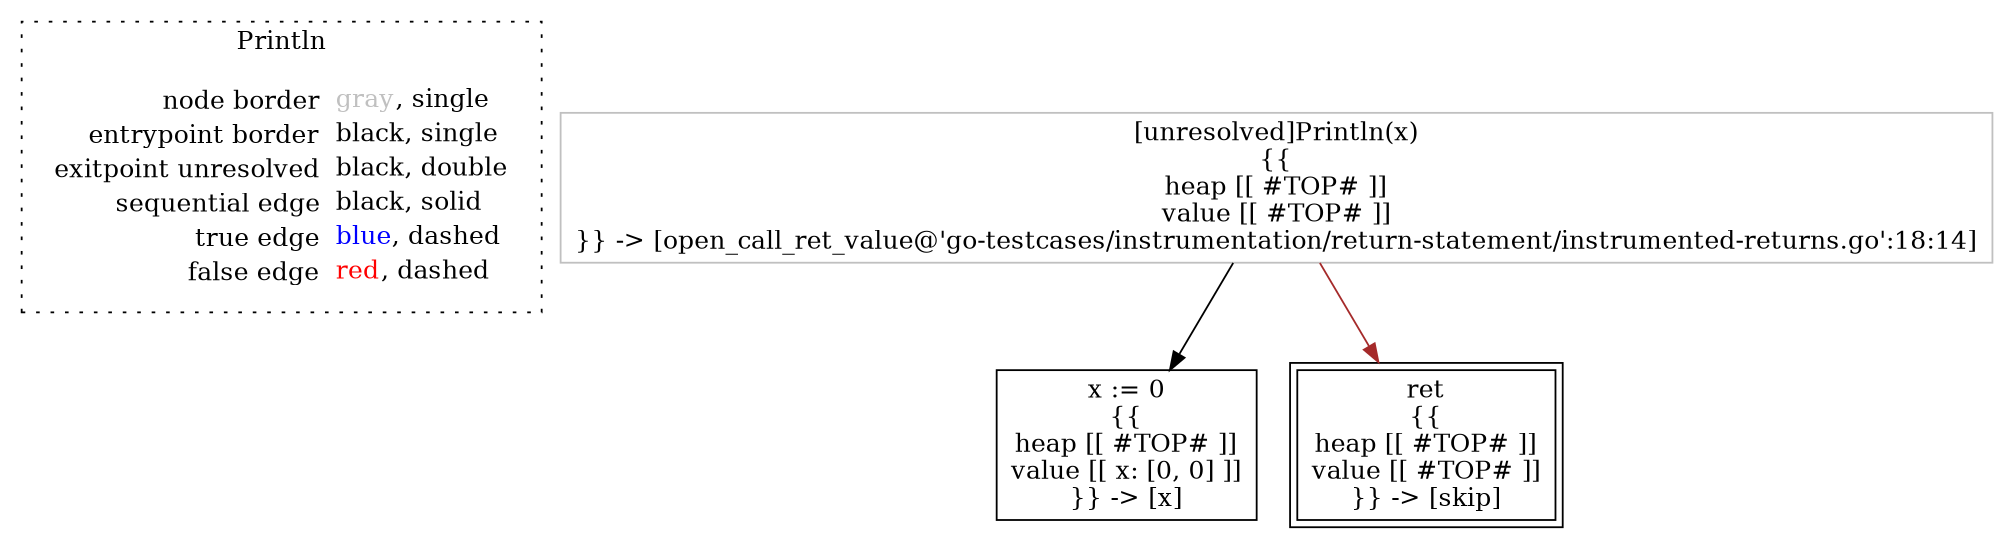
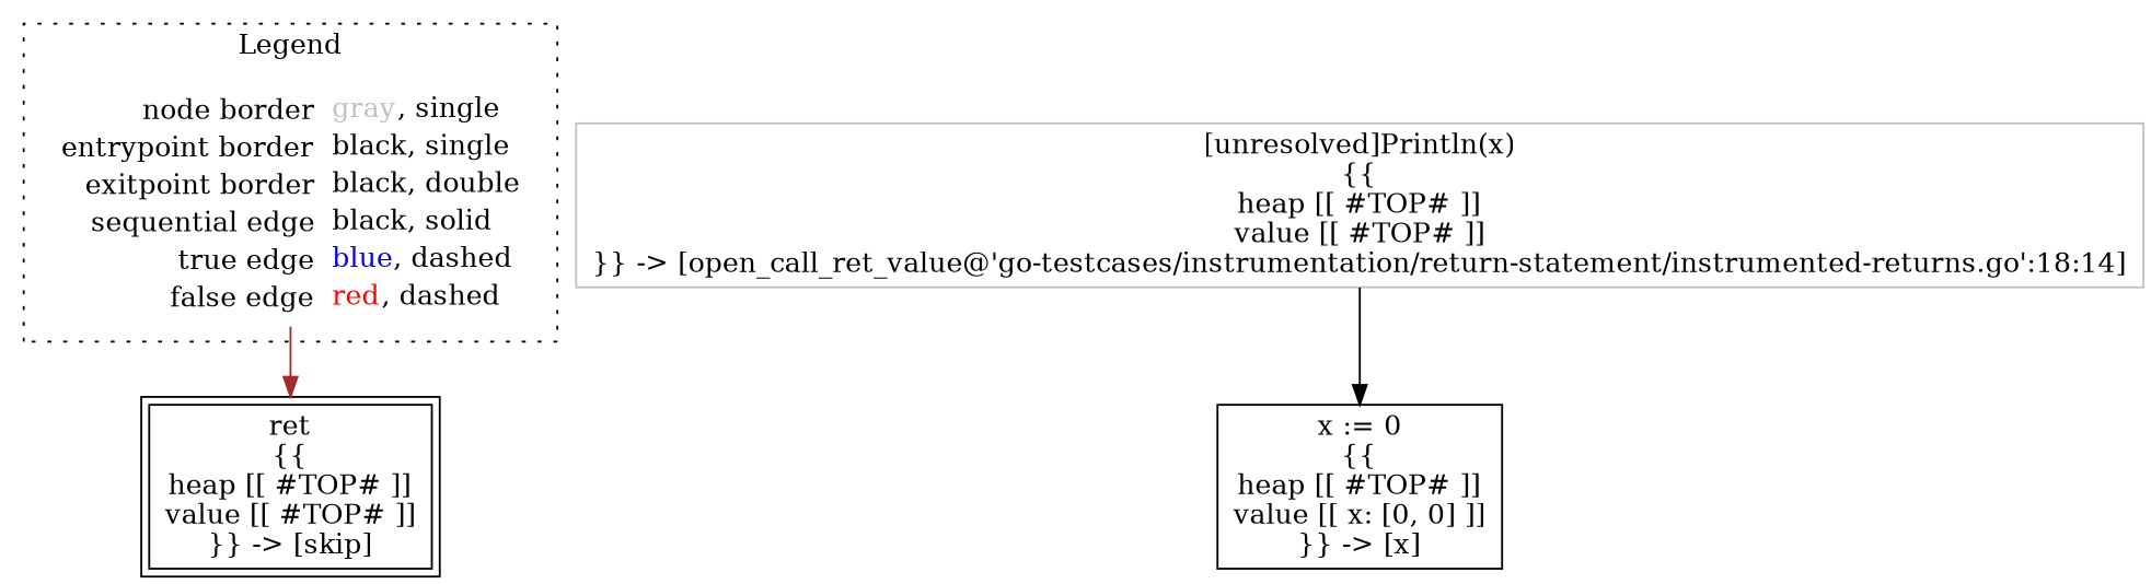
  digraph {
    node [shape=rect color=black]
-   n1 [label=<<table border="0" cellpadding="2" cellspacing="0" cellborder="0"><tr><td align="right">node border&nbsp;</td><td align="left"><font color="gray">gray</font>, single</td></tr><tr><td align="right">entrypoint border&nbsp;</td><td align="left"><font color="black">black</font>, single</td></tr><tr><td align="right">exitpoint unresolved&nbsp;</td><td align="left"><font color="black">black</font>, double</td></tr><tr><td align="right">sequential edge&nbsp;</td><td align="left"><font color="black">black</font>, solid</td></tr><tr><td align="right">true edge&nbsp;</td><td align="left"><font color="blue">blue</font>, dashed</td></tr><tr><td align="right">false edge&nbsp;</td><td align="left"><font color="red">red</font>, dashed</td></tr></table>> shape=plaintext color=""]
+   n1 [label=<<table border="0" cellpadding="2" cellspacing="0" cellborder="0"><tr><td align="right">node border&nbsp;</td><td align="left"><font color="gray">gray</font>, single</td></tr><tr><td align="right">entrypoint border&nbsp;</td><td align="left"><font color="black">black</font>, single</td></tr><tr><td align="right">exitpoint border&nbsp;</td><td align="left"><font color="black">black</font>, double</td></tr><tr><td align="right">sequential edge&nbsp;</td><td align="left"><font color="black">black</font>, solid</td></tr><tr><td align="right">true edge&nbsp;</td><td align="left"><font color="blue">blue</font>, dashed</td></tr><tr><td align="right">false edge&nbsp;</td><td align="left"><font color="red">red</font>, dashed</td></tr></table>> shape=plaintext color=""]
    n2 [label=<x := 0<BR/>{{<BR/>heap [[ #TOP# ]]<BR/>value [[ x: [0, 0] ]]<BR/>}} -&gt; [x]>]
    n3 [color=gray label=<[unresolved]Println(x)<BR/>{{<BR/>heap [[ #TOP# ]]<BR/>value [[ #TOP# ]]<BR/>}} -&gt; [open_call_ret_value@'go-testcases/instrumentation/return-statement/instrumented-returns.go':18:14]>]
    n4 [label=<ret<BR/>{{<BR/>heap [[ #TOP# ]]<BR/>value [[ #TOP# ]]<BR/>}} -&gt; [skip]> peripheries=2]
    subgraph cluster_1 {
-     label=Println
+     label=Legend
      style=dotted
      n1
    }
    n3 -> n2 [color=black]
-   n3 -> n4 [color=brown]
+   n1 -> n4 [color=brown]
  }
